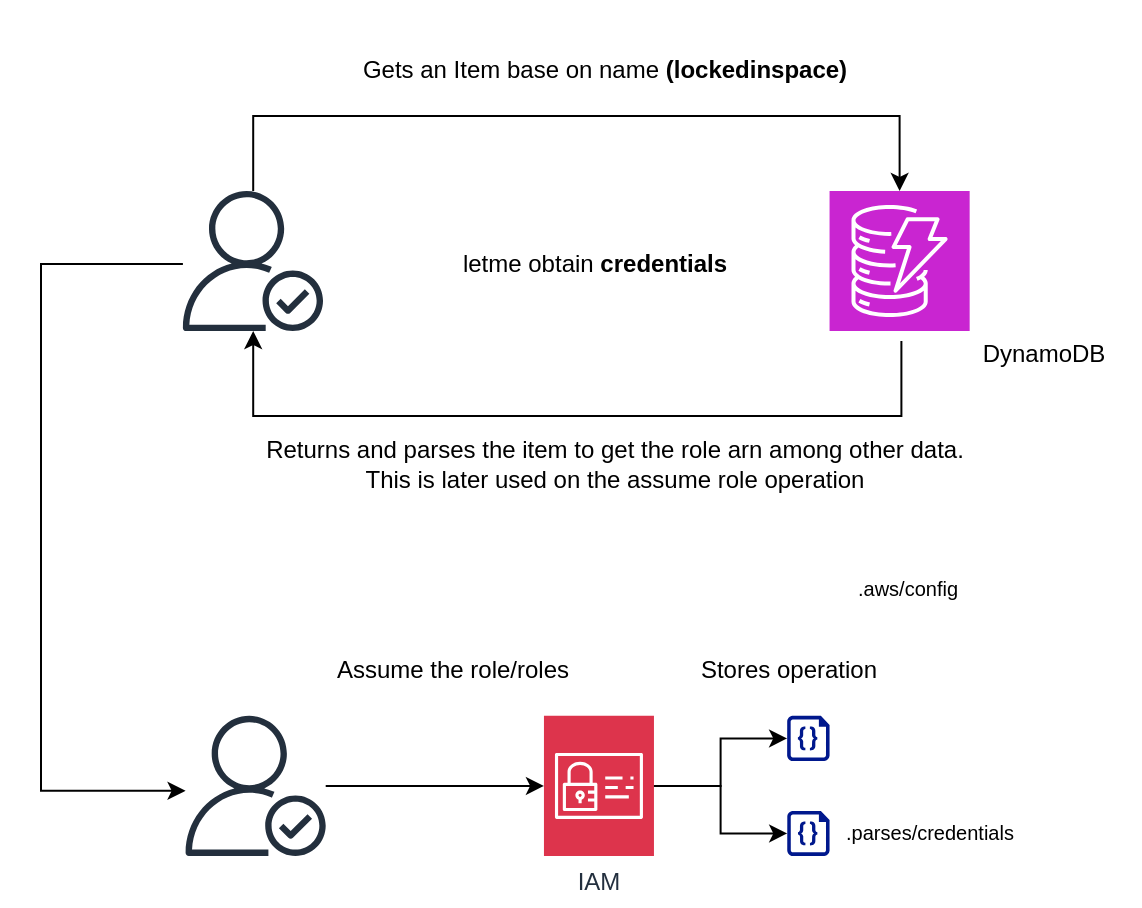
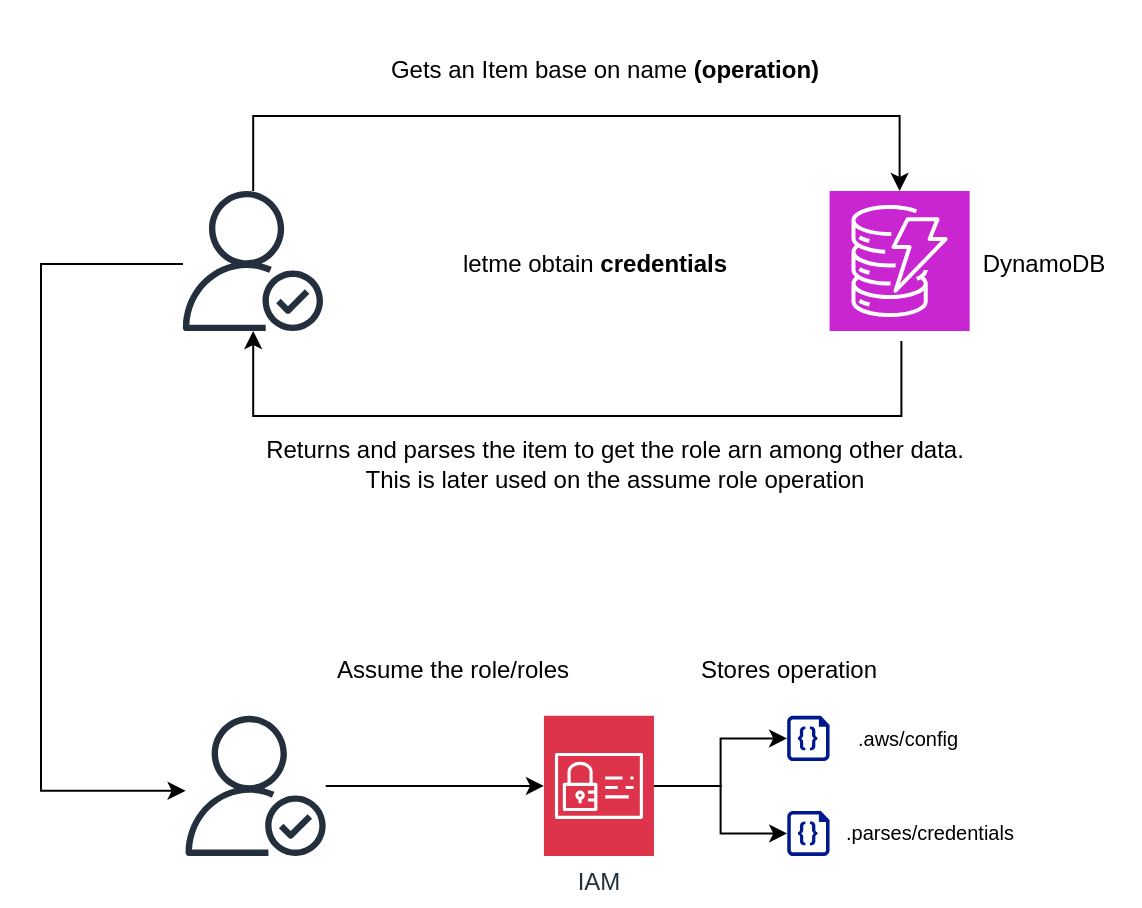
  <mxCell id="0" />
  <mxCell id="1" parent="0" />
  <mxCell id="2" value="letme obtain &lt;b&gt;credentials&lt;/b&gt;" style="text;html=1;align=center;verticalAlign=middle;resizable=0;points=[];autosize=1;strokeColor=none;fillColor=none;container=0;" parent="1" vertex="1"><mxGeometry x="212.2" y="117.48" width="170" height="30" as="geometry" /></mxCell>
- <mxCell id="3" value="Gets an Item base on name &lt;b&gt;(lockedinspace)&lt;/b&gt;" style="text;html=1;align=center;verticalAlign=middle;resizable=0;points=[];autosize=1;strokeColor=none;fillColor=none;container=0;" parent="1" vertex="1"><mxGeometry x="167.294" y="20" width="270" height="30" as="geometry" /></mxCell>
+ <mxCell id="3" value="Gets an Item base on name &lt;b&gt;(operation)&lt;/b&gt;" style="text;html=1;align=center;verticalAlign=middle;resizable=0;points=[];autosize=1;strokeColor=none;fillColor=none;container=0;" parent="1" vertex="1"><mxGeometry x="167.294" y="20" width="270" height="30" as="geometry" /></mxCell>
  <mxCell id="4" style="edgeStyle=orthogonalEdgeStyle;rounded=0;orthogonalLoop=1;jettySize=auto;html=1;entryX=0.5;entryY=0;entryDx=0;entryDy=0;entryPerimeter=0;" parent="1" source="7" target="8" edge="1"><mxGeometry relative="1" as="geometry"><mxPoint x="125.98" y="57.492" as="targetPoint" /><Array as="points"><mxPoint x="125.98" y="57.492" /><mxPoint x="449.307" y="57.492" /></Array></mxGeometry></mxCell>
  <mxCell id="5" style="edgeStyle=orthogonalEdgeStyle;rounded=0;orthogonalLoop=1;jettySize=auto;html=1;startArrow=classic;startFill=1;endArrow=none;endFill=0;" parent="1" source="7" edge="1"><mxGeometry relative="1" as="geometry"><mxPoint x="450.205" y="169.969" as="targetPoint" /><Array as="points"><mxPoint x="125.98" y="207.461" /><mxPoint x="451.104" y="207.461" /><mxPoint x="451.104" y="169.969" /></Array></mxGeometry></mxCell>
  <mxCell id="6" style="edgeStyle=orthogonalEdgeStyle;rounded=0;orthogonalLoop=1;jettySize=auto;html=1;" parent="1" source="7" target="12" edge="1"><mxGeometry relative="1" as="geometry"><mxPoint x="-15.925" y="406.824" as="targetPoint" /><Array as="points"><mxPoint x="20" y="131.539" /><mxPoint x="20" y="394.922" /></Array></mxGeometry></mxCell>
  <mxCell id="7" value="" style="sketch=0;outlineConnect=0;fontColor=#232F3E;gradientColor=none;fillColor=#232F3D;strokeColor=none;dashed=0;verticalLabelPosition=bottom;verticalAlign=top;align=center;html=1;fontSize=12;fontStyle=0;aspect=fixed;pointerEvents=1;shape=mxgraph.aws4.authenticated_user;container=0;" parent="1" vertex="1"><mxGeometry x="90.952" y="94.984" width="70.054" height="70.054" as="geometry" /></mxCell>
  <mxCell id="8" value="" style="sketch=0;points=[[0,0,0],[0.25,0,0],[0.5,0,0],[0.75,0,0],[1,0,0],[0,1,0],[0.25,1,0],[0.5,1,0],[0.75,1,0],[1,1,0],[0,0.25,0],[0,0.5,0],[0,0.75,0],[1,0.25,0],[1,0.5,0],[1,0.75,0]];outlineConnect=0;fontColor=#232F3E;fillColor=#C925D1;strokeColor=#ffffff;dashed=0;verticalLabelPosition=bottom;verticalAlign=top;align=center;html=1;fontSize=12;fontStyle=0;aspect=fixed;shape=mxgraph.aws4.resourceIcon;resIcon=mxgraph.aws4.dynamodb;container=0;" parent="1" vertex="1"><mxGeometry x="414.28" y="94.984" width="70.054" height="70.054" as="geometry" /></mxCell>
  <mxCell id="9" value="Returns and parses the item to get the role arn among other data.&lt;div&gt;This is later used on the assume role operation&lt;/div&gt;" style="text;html=1;align=center;verticalAlign=middle;resizable=0;points=[];autosize=1;strokeColor=none;fillColor=none;container=0;" parent="1" vertex="1"><mxGeometry x="122.387" y="212.147" width="370" height="40" as="geometry" /></mxCell>
  <mxCell id="10" value="Assume the role/roles" style="text;html=1;align=center;verticalAlign=middle;resizable=0;points=[];autosize=1;strokeColor=none;fillColor=none;container=0;" parent="1" vertex="1"><mxGeometry x="155.739" y="319.937" width="140" height="30" as="geometry" /></mxCell>
  <mxCell id="11" style="edgeStyle=orthogonalEdgeStyle;rounded=0;orthogonalLoop=1;jettySize=auto;html=1;" parent="1" source="12" target="13" edge="1"><mxGeometry relative="1" as="geometry" /></mxCell>
  <mxCell id="12" value="" style="sketch=0;outlineConnect=0;fontColor=#232F3E;gradientColor=none;fillColor=#232F3D;strokeColor=none;dashed=0;verticalLabelPosition=bottom;verticalAlign=top;align=center;html=1;fontSize=12;fontStyle=0;aspect=fixed;pointerEvents=1;shape=mxgraph.aws4.authenticated_user;container=0;" parent="1" vertex="1"><mxGeometry x="92.3" y="357.429" width="70.054" height="70.054" as="geometry" /></mxCell>
  <mxCell id="13" value="IAM" style="sketch=0;points=[[0,0,0],[0.25,0,0],[0.5,0,0],[0.75,0,0],[1,0,0],[0,1,0],[0.25,1,0],[0.5,1,0],[0.75,1,0],[1,1,0],[0,0.25,0],[0,0.5,0],[0,0.75,0],[1,0.25,0],[1,0.5,0],[1,0.75,0]];outlineConnect=0;fontColor=#232F3E;fillColor=#DD344C;strokeColor=#ffffff;dashed=0;verticalLabelPosition=bottom;verticalAlign=top;align=center;html=1;fontSize=12;fontStyle=0;aspect=fixed;shape=mxgraph.aws4.resourceIcon;resIcon=mxgraph.aws4.identity_and_access_management;container=0;" parent="1" vertex="1"><mxGeometry x="271.477" y="357.429" width="55" height="70.054" as="geometry" /></mxCell>
- <mxCell id="14" value="DynamoDB" style="text;html=1;align=center;verticalAlign=middle;whiteSpace=wrap;rounded=0;container=0;" parent="1" vertex="1"><mxGeometry x="495.112" y="162.48" width="53.888" height="28.119" as="geometry" /></mxCell>
+ <mxCell id="14" value="DynamoDB" style="text;html=1;align=center;verticalAlign=middle;whiteSpace=wrap;rounded=0;container=0;" parent="1" vertex="1"><mxGeometry x="495.112" y="117.48" width="53.888" height="28.119" as="geometry" /></mxCell>
  <mxCell id="15" value="Stores operation" style="text;html=1;align=center;verticalAlign=middle;resizable=0;points=[];autosize=1;strokeColor=none;fillColor=none;container=0;" parent="1" vertex="1"><mxGeometry x="334.346" y="319.937" width="120" height="30" as="geometry" /></mxCell>
  <mxCell id="16" value="" style="sketch=0;aspect=fixed;pointerEvents=1;shadow=0;dashed=0;html=1;strokeColor=none;labelPosition=center;verticalLabelPosition=bottom;verticalAlign=top;align=center;fillColor=#00188D;shape=mxgraph.azure.code_file" vertex="1" parent="1"><mxGeometry x="393.06" y="357.43" width="21.22" height="22.57" as="geometry" /></mxCell>
  <mxCell id="17" value="" style="sketch=0;aspect=fixed;pointerEvents=1;shadow=0;dashed=0;html=1;strokeColor=none;labelPosition=center;verticalLabelPosition=bottom;verticalAlign=top;align=center;fillColor=#00188D;shape=mxgraph.azure.code_file" vertex="1" parent="1"><mxGeometry x="393.11" y="404.96" width="21.17" height="22.52" as="geometry" /></mxCell>
  <mxCell id="18" style="edgeStyle=orthogonalEdgeStyle;rounded=0;orthogonalLoop=1;jettySize=auto;html=1;entryX=0;entryY=0.5;entryDx=0;entryDy=0;entryPerimeter=0;" edge="1" parent="1" source="13" target="16"><mxGeometry relative="1" as="geometry" /></mxCell>
  <mxCell id="19" style="edgeStyle=orthogonalEdgeStyle;rounded=0;orthogonalLoop=1;jettySize=auto;html=1;entryX=0;entryY=0.5;entryDx=0;entryDy=0;entryPerimeter=0;" edge="1" parent="1" source="13" target="17"><mxGeometry relative="1" as="geometry" /></mxCell>
  <mxCell id="20" value="&lt;font style=&quot;font-size: 10px;&quot;&gt;.parses/credentials&lt;/font&gt;" style="text;html=1;align=center;verticalAlign=middle;whiteSpace=wrap;rounded=0;" vertex="1" parent="1"><mxGeometry x="435.11" y="401.22" width="60" height="30" as="geometry" /></mxCell>
- <mxCell id="21" value="&lt;font style=&quot;font-size: 10px;&quot;&gt;.aws/config&lt;/font&gt;" style="text;html=1;align=center;verticalAlign=middle;whiteSpace=wrap;rounded=0;" vertex="1" parent="1"><mxGeometry x="424.33" y="278.71" width="60" height="30" as="geometry" /></mxCell>
+ <mxCell id="21" value="&lt;font style=&quot;font-size: 10px;&quot;&gt;.aws/config&lt;/font&gt;" style="text;html=1;align=center;verticalAlign=middle;whiteSpace=wrap;rounded=0;" vertex="1" parent="1"><mxGeometry x="424.33" y="353.71" width="60" height="30" as="geometry" /></mxCell>
